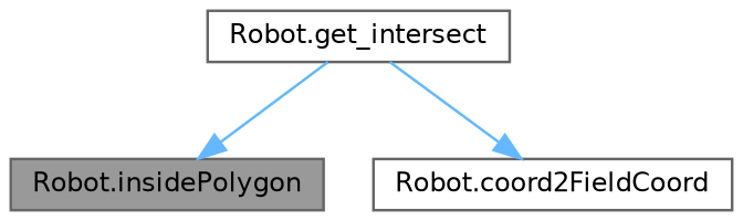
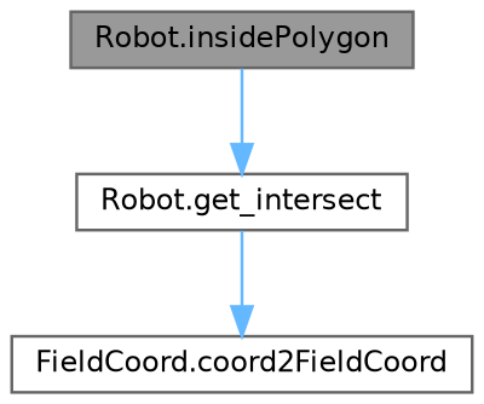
  digraph {
    rankdir=TB
    node [color=grey40 fillcolor=white fontname=Helvetica fontsize=10 shape=box style=filled]
    edge [color=steelblue1 fontname=Helvetica fontsize=10 labelfontname=Helvetica labelfontsize=10 style=solid]
    n1 [color=gray40 fillcolor=grey60 fontcolor=black height=0.2 label="Robot.insidePolygon" width=0.4]
    n2 [height=0.2 label="Robot.get_intersect" width=0.4]
-   n3 [height=0.2 label="Robot.coord2FieldCoord" width=0.4]
-   n2 -> n1
+   n3 [height=0.2 label="FieldCoord.coord2FieldCoord" width=0.4]
+   n1 -> n2
    n2 -> n3
  }
